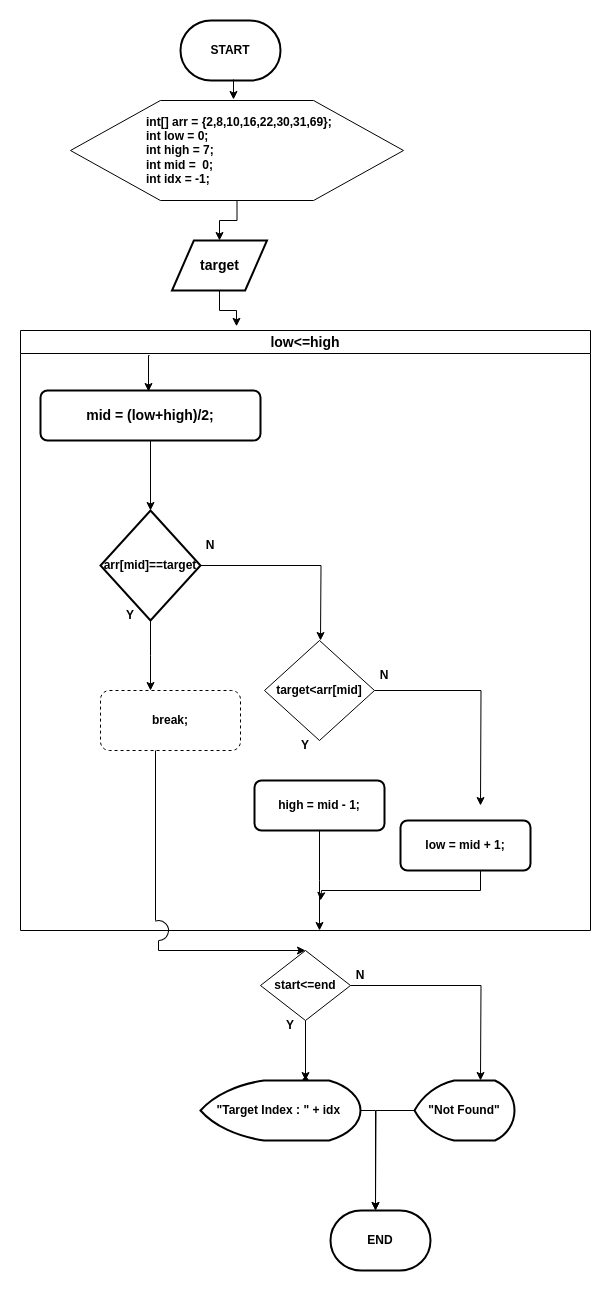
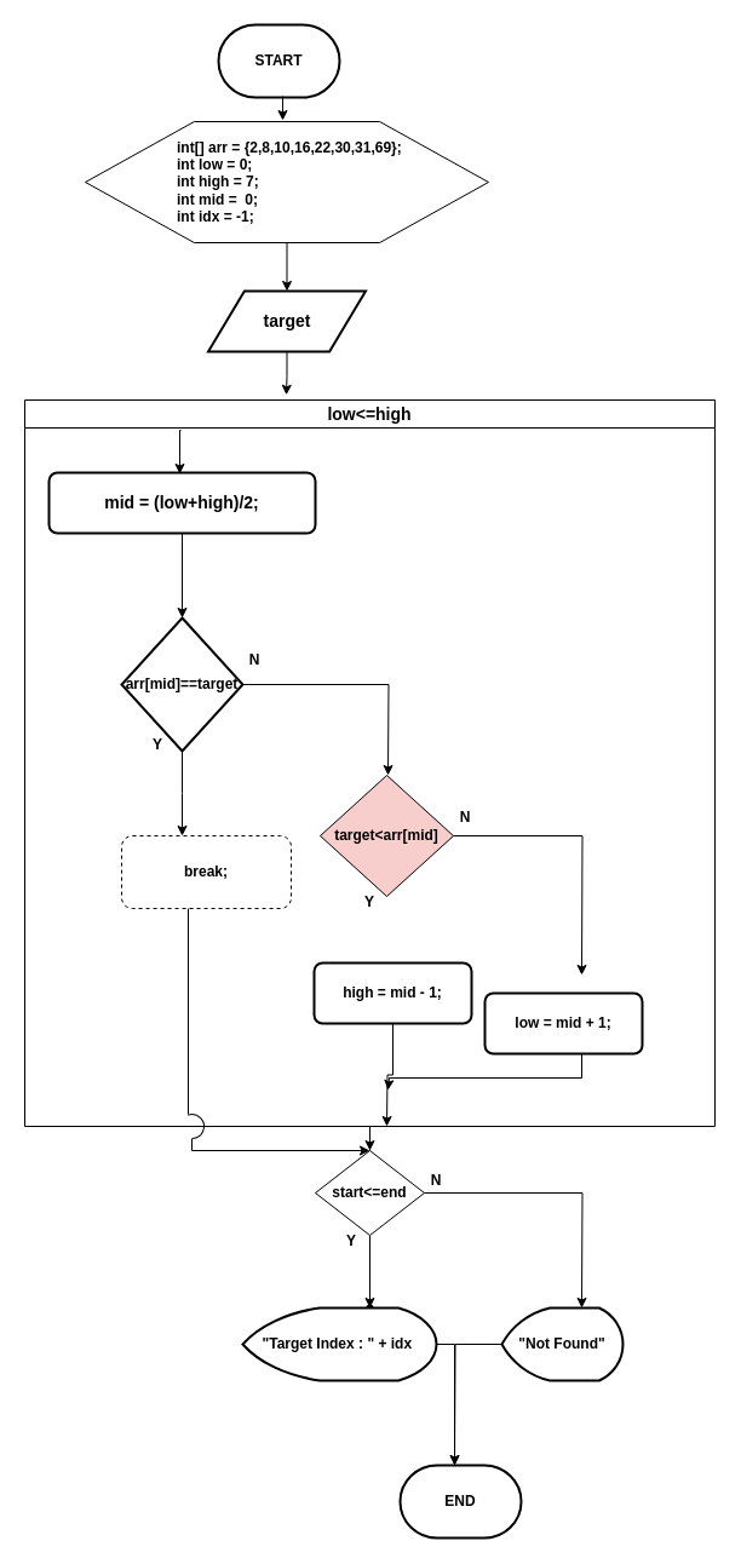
  <mxCell id="0" />
  <mxCell id="1" parent="0" />
  <mxCell id="2" value="" style="verticalLabelPosition=bottom;verticalAlign=top;html=1;shape=mxgraph.basic.rect;fillColor2=none;strokeWidth=1;size=20;indent=5;strokeColor=#FFFFFF;" vertex="1" parent="1"><mxGeometry x="150" y="920" width="18" height="20" as="geometry" /></mxCell>
  <mxCell id="3" value="&lt;b&gt;START&lt;/b&gt;" style="strokeWidth=2;html=1;shape=mxgraph.flowchart.terminator;whiteSpace=wrap;" vertex="1" parent="1"><mxGeometry x="180" y="20" width="100" height="60" as="geometry" /></mxCell>
  <mxCell id="4" value="" style="group" vertex="1" connectable="0" parent="1"><mxGeometry x="70" y="100" width="370" height="100" as="geometry" /></mxCell>
  <mxCell id="5" value="" style="verticalLabelPosition=bottom;verticalAlign=top;html=1;shape=hexagon;perimeter=hexagonPerimeter2;arcSize=6;size=0.27;" vertex="1" parent="4"><mxGeometry width="333.0" height="100" as="geometry" /></mxCell>
  <mxCell id="6" value="&lt;div&gt;&lt;div&gt;&lt;b&gt;int[] arr = {2,8,10,16,22,30,31,69};&lt;/b&gt;&lt;/div&gt;&lt;/div&gt;&lt;div&gt;&lt;b&gt;int low = 0;&lt;/b&gt;&lt;/div&gt;&lt;div&gt;&lt;b&gt;int high = 7;&lt;/b&gt;&lt;/div&gt;&lt;div&gt;&lt;b&gt;int mid =&amp;nbsp; 0;&lt;/b&gt;&lt;/div&gt;&lt;div&gt;&lt;b&gt;int idx = -1;&lt;/b&gt;&lt;/div&gt;" style="text;html=1;align=left;verticalAlign=middle;whiteSpace=wrap;rounded=0;" vertex="1" parent="4"><mxGeometry x="74.0" y="35" width="277.5" height="30" as="geometry" /></mxCell>
  <mxCell id="7" value="" style="edgeStyle=orthogonalEdgeStyle;rounded=0;orthogonalLoop=1;jettySize=auto;html=1;entryX=0.379;entryY=-0.007;entryDx=0;entryDy=0;entryPerimeter=0;" edge="1" parent="1" source="8" target="10"><mxGeometry relative="1" as="geometry" /></mxCell>
- <mxCell id="8" value="&lt;b&gt;&lt;font style=&quot;font-size: 14px;&quot;&gt;target&lt;/font&gt;&lt;/b&gt;" style="shape=parallelogram;html=1;strokeWidth=2;perimeter=parallelogramPerimeter;whiteSpace=wrap;rounded=1;arcSize=0;size=0.23;" vertex="1" parent="1"><mxGeometry x="171.5" y="240" width="95" height="50" as="geometry" /></mxCell>
+ <mxCell id="8" value="&lt;b&gt;&lt;font style=&quot;font-size: 14px;&quot;&gt;target&lt;/font&gt;&lt;/b&gt;" style="shape=parallelogram;html=1;strokeWidth=2;perimeter=parallelogramPerimeter;whiteSpace=wrap;rounded=1;arcSize=0;size=0.23;" vertex="1" parent="1"><mxGeometry x="171.5" y="240" width="130" height="50" as="geometry" /></mxCell>
+ <mxCell id="9" value="" style="edgeStyle=orthogonalEdgeStyle;rounded=0;orthogonalLoop=1;jettySize=auto;html=1;entryX=0.5;entryY=0;entryDx=0;entryDy=0;" edge="1" parent="1" source="10" target="32"><mxGeometry relative="1" as="geometry" /></mxCell>
  <mxCell id="10" value="&lt;font style=&quot;font-size: 14px;&quot;&gt;low&amp;lt;=high&lt;/font&gt;" style="swimlane;whiteSpace=wrap;html=1;" vertex="1" parent="1"><mxGeometry x="20" y="330" width="570" height="600" as="geometry" /></mxCell>
  <mxCell id="11" value="" style="edgeStyle=orthogonalEdgeStyle;rounded=0;orthogonalLoop=1;jettySize=auto;html=1;" edge="1" parent="10" source="12" target="15"><mxGeometry relative="1" as="geometry" /></mxCell>
  <mxCell id="12" value="&lt;div&gt;&lt;b&gt;&lt;font style=&quot;font-size: 14px;&quot;&gt;mid = (low+high)/2;&lt;/font&gt;&lt;/b&gt;&lt;/div&gt;" style="rounded=1;whiteSpace=wrap;html=1;absoluteArcSize=1;arcSize=14;strokeWidth=2;" vertex="1" parent="10"><mxGeometry x="20" y="60" width="220" height="50" as="geometry" /></mxCell>
  <mxCell id="13" value="" style="edgeStyle=orthogonalEdgeStyle;rounded=0;orthogonalLoop=1;jettySize=auto;html=1;" edge="1" parent="10" source="15"><mxGeometry relative="1" as="geometry"><mxPoint x="130" y="360" as="targetPoint" /></mxGeometry></mxCell>
  <mxCell id="14" value="" style="edgeStyle=orthogonalEdgeStyle;rounded=0;orthogonalLoop=1;jettySize=auto;html=1;" edge="1" parent="10" source="15"><mxGeometry relative="1" as="geometry"><mxPoint x="300" y="310" as="targetPoint" /></mxGeometry></mxCell>
  <mxCell id="15" value="&lt;b&gt;arr[mid]==target&lt;/b&gt;" style="strokeWidth=2;html=1;shape=mxgraph.flowchart.decision;whiteSpace=wrap;" vertex="1" parent="10"><mxGeometry x="80" y="180" width="100" height="110" as="geometry" /></mxCell>
  <mxCell id="16" value="&lt;b&gt;break;&lt;/b&gt;" style="rounded=1;whiteSpace=wrap;html=1;dashed=1;" vertex="1" parent="10"><mxGeometry x="80" y="360" width="140" height="60" as="geometry" /></mxCell>
  <mxCell id="17" value="" style="edgeStyle=orthogonalEdgeStyle;rounded=0;orthogonalLoop=1;jettySize=auto;html=1;" edge="1" parent="10" source="18"><mxGeometry relative="1" as="geometry"><mxPoint x="460" y="475" as="targetPoint" /></mxGeometry></mxCell>
- <mxCell id="18" value="&lt;b&gt;target&amp;lt;arr[mid]&lt;/b&gt;" style="rhombus;whiteSpace=wrap;html=1;" vertex="1" parent="10"><mxGeometry x="244" y="310" width="110" height="100" as="geometry" /></mxCell>
+ <mxCell id="18" value="&lt;b&gt;target&amp;lt;arr[mid]&lt;/b&gt;" style="rhombus;whiteSpace=wrap;html=1;fillColor=#f8cecc;" vertex="1" parent="10"><mxGeometry x="244" y="310" width="110" height="100" as="geometry" /></mxCell>
  <mxCell id="19" value="" style="edgeStyle=orthogonalEdgeStyle;rounded=0;orthogonalLoop=1;jettySize=auto;html=1;" edge="1" parent="10" source="20"><mxGeometry relative="1" as="geometry"><mxPoint x="299" y="600" as="targetPoint" /></mxGeometry></mxCell>
- <mxCell id="20" value="&lt;div&gt;&lt;b&gt;high = mid - 1;&lt;/b&gt;&lt;/div&gt;" style="rounded=1;whiteSpace=wrap;html=1;absoluteArcSize=1;arcSize=14;strokeWidth=2;" vertex="1" parent="10"><mxGeometry x="234" y="450" width="130" height="50" as="geometry" /></mxCell>
+ <mxCell id="20" value="&lt;div&gt;&lt;b&gt;high = mid - 1;&lt;/b&gt;&lt;/div&gt;" style="rounded=1;whiteSpace=wrap;html=1;absoluteArcSize=1;arcSize=14;strokeWidth=2;" vertex="1" parent="10"><mxGeometry x="239" y="465" width="130" height="50" as="geometry" /></mxCell>
  <mxCell id="21" value="" style="edgeStyle=orthogonalEdgeStyle;rounded=0;orthogonalLoop=1;jettySize=auto;html=1;" edge="1" parent="10" source="22"><mxGeometry relative="1" as="geometry"><mxPoint x="300" y="570" as="targetPoint" /><Array as="points"><mxPoint x="460" y="560" /><mxPoint x="301" y="560" /></Array></mxGeometry></mxCell>
  <mxCell id="22" value="&lt;div&gt;&lt;b&gt;low = mid + 1;&lt;/b&gt;&lt;/div&gt;" style="rounded=1;whiteSpace=wrap;html=1;absoluteArcSize=1;arcSize=14;strokeWidth=2;" vertex="1" parent="10"><mxGeometry x="380" y="490" width="130" height="50" as="geometry" /></mxCell>
  <mxCell id="23" value="&lt;b&gt;N&lt;/b&gt;" style="text;html=1;align=center;verticalAlign=middle;whiteSpace=wrap;rounded=0;" vertex="1" parent="10"><mxGeometry x="160" y="200" width="60" height="30" as="geometry" /></mxCell>
  <mxCell id="24" value="&lt;b&gt;Y&lt;/b&gt;" style="text;html=1;align=center;verticalAlign=middle;whiteSpace=wrap;rounded=0;" vertex="1" parent="10"><mxGeometry x="80" y="270" width="60" height="30" as="geometry" /></mxCell>
  <mxCell id="25" value="&lt;b&gt;Y&lt;/b&gt;" style="text;html=1;align=center;verticalAlign=middle;whiteSpace=wrap;rounded=0;" vertex="1" parent="10"><mxGeometry x="255" y="400" width="60" height="30" as="geometry" /></mxCell>
  <mxCell id="26" value="&lt;b&gt;N&lt;/b&gt;" style="text;html=1;align=center;verticalAlign=middle;whiteSpace=wrap;rounded=0;" vertex="1" parent="10"><mxGeometry x="334" y="330" width="60" height="30" as="geometry" /></mxCell>
  <mxCell id="27" value="" style="verticalLabelPosition=bottom;verticalAlign=top;html=1;shape=mxgraph.basic.arc;startAngle=0.569;endAngle=0.119;rotation=135;" vertex="1" parent="10"><mxGeometry x="128" y="590" width="20" height="20" as="geometry" /></mxCell>
  <mxCell id="28" value="" style="endArrow=none;html=1;rounded=0;" edge="1" parent="10"><mxGeometry width="50" height="50" relative="1" as="geometry"><mxPoint x="135" y="590" as="sourcePoint" /><mxPoint x="135" y="420" as="targetPoint" /></mxGeometry></mxCell>
  <mxCell id="29" value="" style="edgeStyle=orthogonalEdgeStyle;rounded=0;orthogonalLoop=1;jettySize=auto;html=1;entryX=0.5;entryY=0;entryDx=0;entryDy=0;" edge="1" parent="1" source="2" target="32"><mxGeometry relative="1" as="geometry"><mxPoint x="210" y="910" as="targetPoint" /><Array as="points"><mxPoint x="158" y="950" /></Array></mxGeometry></mxCell>
  <mxCell id="30" value="" style="edgeStyle=orthogonalEdgeStyle;rounded=0;orthogonalLoop=1;jettySize=auto;html=1;" edge="1" parent="1" source="32" target="33"><mxGeometry relative="1" as="geometry" /></mxCell>
  <mxCell id="31" value="" style="edgeStyle=orthogonalEdgeStyle;rounded=0;orthogonalLoop=1;jettySize=auto;html=1;" edge="1" parent="1" source="32"><mxGeometry relative="1" as="geometry"><mxPoint x="480" y="1080" as="targetPoint" /></mxGeometry></mxCell>
  <mxCell id="32" value="&lt;b&gt;start&amp;lt;=end&lt;/b&gt;" style="rhombus;whiteSpace=wrap;html=1;" vertex="1" parent="1"><mxGeometry x="260" y="950" width="90" height="70" as="geometry" /></mxCell>
  <mxCell id="33" value="" style="shape=waypoint;sketch=0;size=6;pointerEvents=1;points=[];fillColor=default;resizable=0;rotatable=0;perimeter=centerPerimeter;snapToPoint=1;" vertex="1" parent="1"><mxGeometry x="295" y="1070" width="20" height="20" as="geometry" /></mxCell>
  <mxCell id="34" value="" style="edgeStyle=orthogonalEdgeStyle;rounded=0;orthogonalLoop=1;jettySize=auto;html=1;entryX=0.5;entryY=0;entryDx=0;entryDy=0;" edge="1" parent="1" source="35"><mxGeometry relative="1" as="geometry"><mxPoint x="375" y="1210" as="targetPoint" /></mxGeometry></mxCell>
  <mxCell id="35" value="&lt;b&gt;&quot;Not Found&quot;&lt;/b&gt;" style="strokeWidth=2;html=1;shape=mxgraph.flowchart.display;whiteSpace=wrap;" vertex="1" parent="1"><mxGeometry x="414" y="1080" width="100" height="60" as="geometry" /></mxCell>
  <mxCell id="36" value="" style="edgeStyle=orthogonalEdgeStyle;rounded=0;orthogonalLoop=1;jettySize=auto;html=1;entryX=0.5;entryY=0;entryDx=0;entryDy=0;exitX=1;exitY=0.5;exitDx=0;exitDy=0;exitPerimeter=0;" edge="1" parent="1" source="37"><mxGeometry relative="1" as="geometry"><mxPoint x="375" y="1210" as="targetPoint" /><Array as="points"><mxPoint x="375" y="1110" /></Array></mxGeometry></mxCell>
  <mxCell id="37" value="&lt;b&gt;&quot;Target Index : &quot; + idx&amp;nbsp;&lt;/b&gt;" style="strokeWidth=2;html=1;shape=mxgraph.flowchart.display;whiteSpace=wrap;" vertex="1" parent="1"><mxGeometry x="200" y="1080" width="160" height="60" as="geometry" /></mxCell>
  <mxCell id="38" value="" style="edgeStyle=orthogonalEdgeStyle;rounded=0;orthogonalLoop=1;jettySize=auto;html=1;" edge="1" parent="1" source="5" target="8"><mxGeometry relative="1" as="geometry" /></mxCell>
  <mxCell id="39" value="" style="endArrow=classic;html=1;rounded=0;" edge="1" parent="1"><mxGeometry width="50" height="50" relative="1" as="geometry"><mxPoint x="233" y="79" as="sourcePoint" /><mxPoint x="233" y="99" as="targetPoint" /></mxGeometry></mxCell>
  <mxCell id="40" value="" style="edgeStyle=orthogonalEdgeStyle;rounded=0;orthogonalLoop=1;jettySize=auto;html=1;entryX=0.379;entryY=-0.007;entryDx=0;entryDy=0;entryPerimeter=0;" edge="1" parent="1"><mxGeometry relative="1" as="geometry"><mxPoint x="149" y="355" as="sourcePoint" /><mxPoint x="148" y="391" as="targetPoint" /></mxGeometry></mxCell>
  <mxCell id="41" value="&lt;b&gt;Y&lt;/b&gt;" style="text;html=1;align=center;verticalAlign=middle;whiteSpace=wrap;rounded=0;" vertex="1" parent="1"><mxGeometry x="260" y="1010" width="60" height="30" as="geometry" /></mxCell>
  <mxCell id="42" value="&lt;b&gt;N&lt;/b&gt;" style="text;html=1;align=center;verticalAlign=middle;whiteSpace=wrap;rounded=0;" vertex="1" parent="1"><mxGeometry x="330" y="960" width="60" height="30" as="geometry" /></mxCell>
  <mxCell id="43" value="&lt;b&gt;END&lt;/b&gt;" style="strokeWidth=2;html=1;shape=mxgraph.flowchart.terminator;whiteSpace=wrap;" vertex="1" parent="1"><mxGeometry x="330" y="1210" width="100" height="60" as="geometry" /></mxCell>
